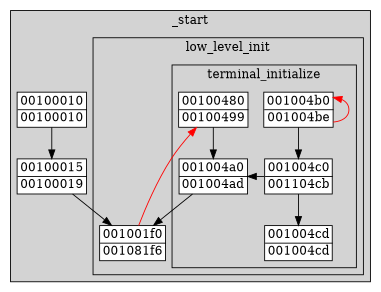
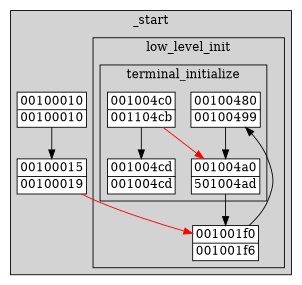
  digraph {
    node [fillcolor=white margin=0 shape=none style="filled,solid"]
    n1 [label=<<TABLE BORDER="1" CELLBORDER="0" CELLSPACING="0"><TR><TD>00100480</TD></TR><HR/><TR><TD>00100499</TD></TR></TABLE>>]
-   n2 [label=<<TABLE BORDER="1" CELLBORDER="0" CELLSPACING="0"><TR><TD>001004a0</TD></TR><HR/><TR><TD>001004ad</TD></TR></TABLE>>]
+   n2 [label=<<TABLE BORDER="1" CELLBORDER="0" CELLSPACING="0"><TR><TD>001004a0</TD></TR><HR/><TR><TD>501004ad</TD></TR></TABLE>>]
    n3 [label=<<TABLE BORDER="1" CELLBORDER="0" CELLSPACING="0"><TR><TD>001004c0</TD></TR><HR/><TR><TD>001104cb</TD></TR></TABLE>>]
    n4 [label=<<TABLE BORDER="1" CELLBORDER="0" CELLSPACING="0"><TR><TD>001004cd</TD></TR><HR/><TR><TD>001004cd</TD></TR></TABLE>>]
-   n5 [label=<<TABLE BORDER="1" CELLBORDER="0" CELLSPACING="0"><TR><TD>001004b0</TD></TR><HR/><TR><TD>001004be</TD></TR></TABLE>>]
-   n6 [label=<<TABLE BORDER="1" CELLBORDER="0" CELLSPACING="0"><TR><TD>001001f0</TD></TR><HR/><TR><TD>001081f6</TD></TR></TABLE>>]
+   n6 [label=<<TABLE BORDER="1" CELLBORDER="0" CELLSPACING="0"><TR><TD>001001f0</TD></TR><HR/><TR><TD>001001f6</TD></TR></TABLE>>]
    n7 [label=<<TABLE BORDER="1" CELLBORDER="0" CELLSPACING="0"><TR><TD>00100015</TD></TR><HR/><TR><TD>00100019</TD></TR></TABLE>>]
    n8 [label=<<TABLE BORDER="1" CELLBORDER="0" CELLSPACING="0"><TR><TD>00100010</TD></TR><HR/><TR><TD>00100010</TD></TR></TABLE>>]
    subgraph cluster_1 {
      color=black
      fillcolor=lightgrey
      label=_start
      style="filled,solid"
      n7
      n8
      subgraph cluster_2 {
        color=black
        fillcolor=lightgrey
        label=low_level_init
        style="filled,solid"
        n6
        subgraph cluster_3 {
          color=black
          fillcolor=lightgrey
          label=terminal_initialize
          style="filled,solid"
          n1
          n2
          n3
          n4
-         n5
        }
      }
    }
    n1 -> n2
    n2 -> n6
-   n3 -> n2 [color=black constraint=false]
+   n3 -> n2 [color=red constraint=false]
    n3 -> n4
-   n5 -> n3
-   n5 -> n5 [color=red dir=back]
-   n6 -> n1 [color=red]
-   n7 -> n6
+   n6 -> n1
+   n7 -> n6 [color=red]
    n8 -> n7
  }
